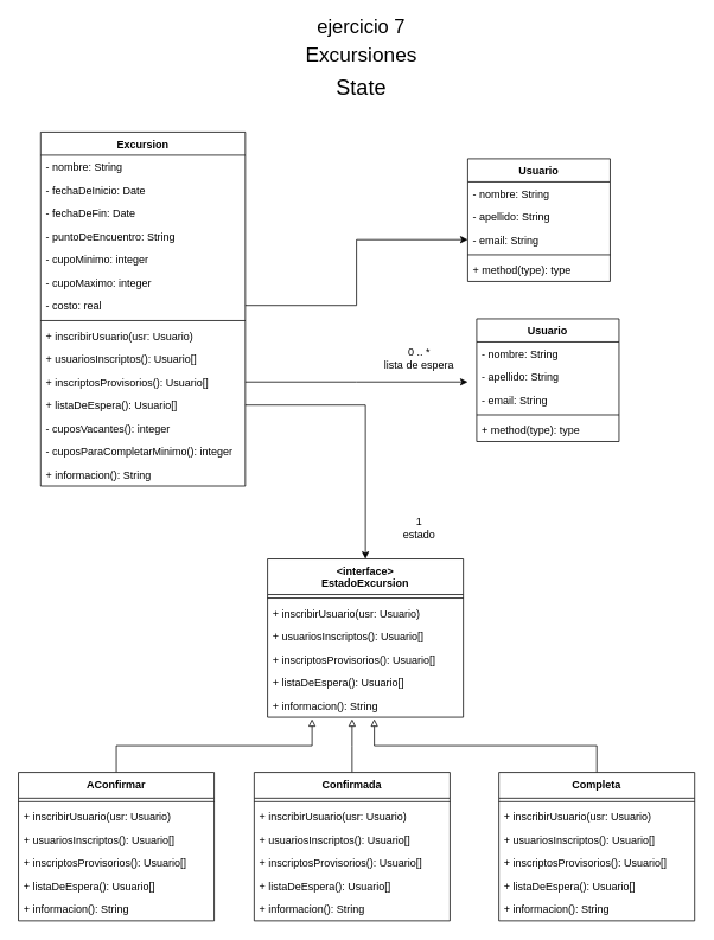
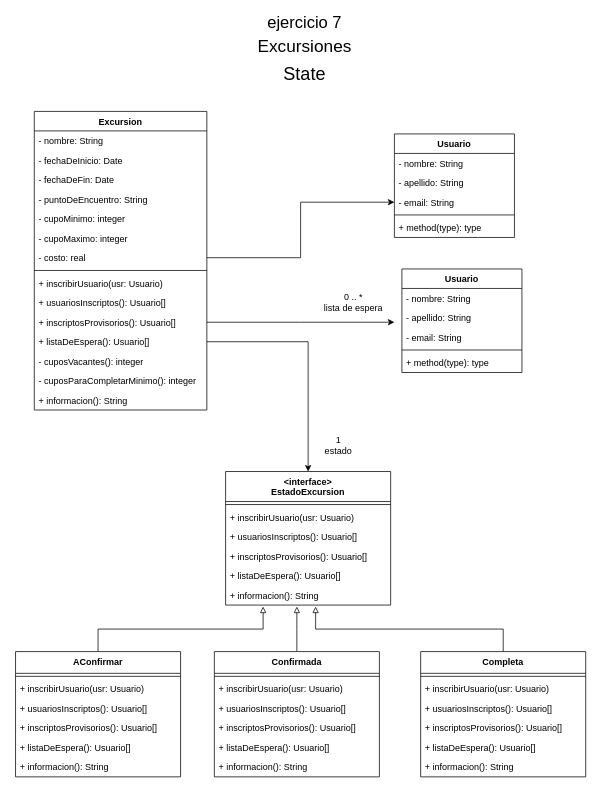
  <mxCell id="0" />
  <mxCell id="1" parent="0" />
  <mxCell id="2" value="Excursion" style="swimlane;fontStyle=1;align=center;verticalAlign=top;childLayout=stackLayout;horizontal=1;startSize=26;horizontalStack=0;resizeParent=1;resizeParentMax=0;resizeLast=0;collapsible=1;marginBottom=0;" vertex="1" parent="1"><mxGeometry x="45" y="148" width="230" height="398" as="geometry" /></mxCell>
  <mxCell id="3" value="- nombre: String" style="text;strokeColor=none;fillColor=none;align=left;verticalAlign=top;spacingLeft=4;spacingRight=4;overflow=hidden;rotatable=0;points=[[0,0.5],[1,0.5]];portConstraint=eastwest;" vertex="1" parent="2"><mxGeometry y="26" width="230" height="26" as="geometry" /></mxCell>
  <mxCell id="4" value="- fechaDeInicio: Date" style="text;strokeColor=none;fillColor=none;align=left;verticalAlign=top;spacingLeft=4;spacingRight=4;overflow=hidden;rotatable=0;points=[[0,0.5],[1,0.5]];portConstraint=eastwest;" vertex="1" parent="2"><mxGeometry y="52" width="230" height="26" as="geometry" /></mxCell>
  <mxCell id="5" value="- fechaDeFin: Date" style="text;strokeColor=none;fillColor=none;align=left;verticalAlign=top;spacingLeft=4;spacingRight=4;overflow=hidden;rotatable=0;points=[[0,0.5],[1,0.5]];portConstraint=eastwest;" vertex="1" parent="2"><mxGeometry y="78" width="230" height="26" as="geometry" /></mxCell>
  <mxCell id="6" value="- puntoDeEncuentro: String" style="text;strokeColor=none;fillColor=none;align=left;verticalAlign=top;spacingLeft=4;spacingRight=4;overflow=hidden;rotatable=0;points=[[0,0.5],[1,0.5]];portConstraint=eastwest;" vertex="1" parent="2"><mxGeometry y="104" width="230" height="26" as="geometry" /></mxCell>
  <mxCell id="7" value="- cupoMinimo: integer" style="text;strokeColor=none;fillColor=none;align=left;verticalAlign=top;spacingLeft=4;spacingRight=4;overflow=hidden;rotatable=0;points=[[0,0.5],[1,0.5]];portConstraint=eastwest;" vertex="1" parent="2"><mxGeometry y="130" width="230" height="26" as="geometry" /></mxCell>
  <mxCell id="8" value="- cupoMaximo: integer" style="text;strokeColor=none;fillColor=none;align=left;verticalAlign=top;spacingLeft=4;spacingRight=4;overflow=hidden;rotatable=0;points=[[0,0.5],[1,0.5]];portConstraint=eastwest;" vertex="1" parent="2"><mxGeometry y="156" width="230" height="26" as="geometry" /></mxCell>
  <mxCell id="9" value="- costo: real" style="text;strokeColor=none;fillColor=none;align=left;verticalAlign=top;spacingLeft=4;spacingRight=4;overflow=hidden;rotatable=0;points=[[0,0.5],[1,0.5]];portConstraint=eastwest;" vertex="1" parent="2"><mxGeometry y="182" width="230" height="26" as="geometry" /></mxCell>
  <mxCell id="10" value="" style="line;strokeWidth=1;fillColor=none;align=left;verticalAlign=middle;spacingTop=-1;spacingLeft=3;spacingRight=3;rotatable=0;labelPosition=right;points=[];portConstraint=eastwest;" vertex="1" parent="2"><mxGeometry y="208" width="230" height="8" as="geometry" /></mxCell>
  <mxCell id="11" value="+ inscribirUsuario(usr: Usuario)" style="text;strokeColor=none;fillColor=none;align=left;verticalAlign=top;spacingLeft=4;spacingRight=4;overflow=hidden;rotatable=0;points=[[0,0.5],[1,0.5]];portConstraint=eastwest;" vertex="1" parent="2"><mxGeometry y="216" width="230" height="26" as="geometry" /></mxCell>
  <mxCell id="12" value="+ usuariosInscriptos(): Usuario[]" style="text;strokeColor=none;fillColor=none;align=left;verticalAlign=top;spacingLeft=4;spacingRight=4;overflow=hidden;rotatable=0;points=[[0,0.5],[1,0.5]];portConstraint=eastwest;" vertex="1" parent="2"><mxGeometry y="242" width="230" height="26" as="geometry" /></mxCell>
  <mxCell id="13" value="+ inscriptosProvisorios(): Usuario[]" style="text;strokeColor=none;fillColor=none;align=left;verticalAlign=top;spacingLeft=4;spacingRight=4;overflow=hidden;rotatable=0;points=[[0,0.5],[1,0.5]];portConstraint=eastwest;" vertex="1" parent="2"><mxGeometry y="268" width="230" height="26" as="geometry" /></mxCell>
  <mxCell id="14" value="+ listaDeEspera(): Usuario[]" style="text;strokeColor=none;fillColor=none;align=left;verticalAlign=top;spacingLeft=4;spacingRight=4;overflow=hidden;rotatable=0;points=[[0,0.5],[1,0.5]];portConstraint=eastwest;" vertex="1" parent="2"><mxGeometry y="294" width="230" height="26" as="geometry" /></mxCell>
  <mxCell id="15" value="- cuposVacantes(): integer" style="text;strokeColor=none;fillColor=none;align=left;verticalAlign=top;spacingLeft=4;spacingRight=4;overflow=hidden;rotatable=0;points=[[0,0.5],[1,0.5]];portConstraint=eastwest;" vertex="1" parent="2"><mxGeometry y="320" width="230" height="26" as="geometry" /></mxCell>
  <mxCell id="16" value="- cuposParaCompletarMinimo(): integer" style="text;strokeColor=none;fillColor=none;align=left;verticalAlign=top;spacingLeft=4;spacingRight=4;overflow=hidden;rotatable=0;points=[[0,0.5],[1,0.5]];portConstraint=eastwest;" vertex="1" parent="2"><mxGeometry y="346" width="230" height="26" as="geometry" /></mxCell>
  <mxCell id="17" value="+ informacion(): String" style="text;strokeColor=none;fillColor=none;align=left;verticalAlign=top;spacingLeft=4;spacingRight=4;overflow=hidden;rotatable=0;points=[[0,0.5],[1,0.5]];portConstraint=eastwest;" vertex="1" parent="2"><mxGeometry y="372" width="230" height="26" as="geometry" /></mxCell>
  <mxCell id="18" value="Usuario" style="swimlane;fontStyle=1;align=center;verticalAlign=top;childLayout=stackLayout;horizontal=1;startSize=26;horizontalStack=0;resizeParent=1;resizeParentMax=0;resizeLast=0;collapsible=1;marginBottom=0;" vertex="1" parent="1"><mxGeometry x="525" y="178" width="160" height="138" as="geometry" /></mxCell>
  <mxCell id="19" value="- nombre: String" style="text;strokeColor=none;fillColor=none;align=left;verticalAlign=top;spacingLeft=4;spacingRight=4;overflow=hidden;rotatable=0;points=[[0,0.5],[1,0.5]];portConstraint=eastwest;" vertex="1" parent="18"><mxGeometry y="26" width="160" height="26" as="geometry" /></mxCell>
  <mxCell id="20" value="- apellido: String" style="text;strokeColor=none;fillColor=none;align=left;verticalAlign=top;spacingLeft=4;spacingRight=4;overflow=hidden;rotatable=0;points=[[0,0.5],[1,0.5]];portConstraint=eastwest;" vertex="1" parent="18"><mxGeometry y="52" width="160" height="26" as="geometry" /></mxCell>
  <mxCell id="21" value="- email: String" style="text;strokeColor=none;fillColor=none;align=left;verticalAlign=top;spacingLeft=4;spacingRight=4;overflow=hidden;rotatable=0;points=[[0,0.5],[1,0.5]];portConstraint=eastwest;" vertex="1" parent="18"><mxGeometry y="78" width="160" height="26" as="geometry" /></mxCell>
  <mxCell id="22" value="" style="line;strokeWidth=1;fillColor=none;align=left;verticalAlign=middle;spacingTop=-1;spacingLeft=3;spacingRight=3;rotatable=0;labelPosition=right;points=[];portConstraint=eastwest;" vertex="1" parent="18"><mxGeometry y="104" width="160" height="8" as="geometry" /></mxCell>
  <mxCell id="23" value="+ method(type): type" style="text;strokeColor=none;fillColor=none;align=left;verticalAlign=top;spacingLeft=4;spacingRight=4;overflow=hidden;rotatable=0;points=[[0,0.5],[1,0.5]];portConstraint=eastwest;" vertex="1" parent="18"><mxGeometry y="112" width="160" height="26" as="geometry" /></mxCell>
  <mxCell id="24" style="edgeStyle=orthogonalEdgeStyle;rounded=0;orthogonalLoop=1;jettySize=auto;html=1;" edge="1" parent="1" source="9" target="21"><mxGeometry relative="1" as="geometry" /></mxCell>
  <mxCell id="25" value="Usuario" style="swimlane;fontStyle=1;align=center;verticalAlign=top;childLayout=stackLayout;horizontal=1;startSize=26;horizontalStack=0;resizeParent=1;resizeParentMax=0;resizeLast=0;collapsible=1;marginBottom=0;" vertex="1" parent="1"><mxGeometry x="535" y="358" width="160" height="138" as="geometry" /></mxCell>
  <mxCell id="26" value="- nombre: String" style="text;strokeColor=none;fillColor=none;align=left;verticalAlign=top;spacingLeft=4;spacingRight=4;overflow=hidden;rotatable=0;points=[[0,0.5],[1,0.5]];portConstraint=eastwest;" vertex="1" parent="25"><mxGeometry y="26" width="160" height="26" as="geometry" /></mxCell>
  <mxCell id="27" value="- apellido: String" style="text;strokeColor=none;fillColor=none;align=left;verticalAlign=top;spacingLeft=4;spacingRight=4;overflow=hidden;rotatable=0;points=[[0,0.5],[1,0.5]];portConstraint=eastwest;" vertex="1" parent="25"><mxGeometry y="52" width="160" height="26" as="geometry" /></mxCell>
  <mxCell id="28" value="- email: String" style="text;strokeColor=none;fillColor=none;align=left;verticalAlign=top;spacingLeft=4;spacingRight=4;overflow=hidden;rotatable=0;points=[[0,0.5],[1,0.5]];portConstraint=eastwest;" vertex="1" parent="25"><mxGeometry y="78" width="160" height="26" as="geometry" /></mxCell>
  <mxCell id="29" value="" style="line;strokeWidth=1;fillColor=none;align=left;verticalAlign=middle;spacingTop=-1;spacingLeft=3;spacingRight=3;rotatable=0;labelPosition=right;points=[];portConstraint=eastwest;" vertex="1" parent="25"><mxGeometry y="104" width="160" height="8" as="geometry" /></mxCell>
  <mxCell id="30" value="+ method(type): type" style="text;strokeColor=none;fillColor=none;align=left;verticalAlign=top;spacingLeft=4;spacingRight=4;overflow=hidden;rotatable=0;points=[[0,0.5],[1,0.5]];portConstraint=eastwest;" vertex="1" parent="25"><mxGeometry y="112" width="160" height="26" as="geometry" /></mxCell>
  <mxCell id="31" style="edgeStyle=orthogonalEdgeStyle;rounded=0;orthogonalLoop=1;jettySize=auto;html=1;" edge="1" parent="1" source="13"><mxGeometry relative="1" as="geometry"><mxPoint x="525" y="429" as="targetPoint" /></mxGeometry></mxCell>
  <mxCell id="32" value="0 .. *&lt;br&gt;lista de espera" style="text;html=1;align=center;verticalAlign=middle;resizable=0;points=[];autosize=1;strokeColor=none;fillColor=none;" vertex="1" parent="1"><mxGeometry x="425" y="388" width="90" height="30" as="geometry" /></mxCell>
  <mxCell id="33" value="&lt;interface&gt;&#10;EstadoExcursion" style="swimlane;fontStyle=1;align=center;verticalAlign=top;childLayout=stackLayout;horizontal=1;startSize=40;horizontalStack=0;resizeParent=1;resizeParentMax=0;resizeLast=0;collapsible=1;marginBottom=0;" vertex="1" parent="1"><mxGeometry x="300" y="628" width="220" height="178" as="geometry" /></mxCell>
  <mxCell id="34" value="" style="line;strokeWidth=1;fillColor=none;align=left;verticalAlign=middle;spacingTop=-1;spacingLeft=3;spacingRight=3;rotatable=0;labelPosition=right;points=[];portConstraint=eastwest;" vertex="1" parent="33"><mxGeometry y="40" width="220" height="8" as="geometry" /></mxCell>
  <mxCell id="35" value="+ inscribirUsuario(usr: Usuario)" style="text;strokeColor=none;fillColor=none;align=left;verticalAlign=top;spacingLeft=4;spacingRight=4;overflow=hidden;rotatable=0;points=[[0,0.5],[1,0.5]];portConstraint=eastwest;" vertex="1" parent="33"><mxGeometry y="48" width="220" height="26" as="geometry" /></mxCell>
  <mxCell id="36" value="+ usuariosInscriptos(): Usuario[]" style="text;strokeColor=none;fillColor=none;align=left;verticalAlign=top;spacingLeft=4;spacingRight=4;overflow=hidden;rotatable=0;points=[[0,0.5],[1,0.5]];portConstraint=eastwest;" vertex="1" parent="33"><mxGeometry y="74" width="220" height="26" as="geometry" /></mxCell>
  <mxCell id="37" value="+ inscriptosProvisorios(): Usuario[]" style="text;strokeColor=none;fillColor=none;align=left;verticalAlign=top;spacingLeft=4;spacingRight=4;overflow=hidden;rotatable=0;points=[[0,0.5],[1,0.5]];portConstraint=eastwest;" vertex="1" parent="33"><mxGeometry y="100" width="220" height="26" as="geometry" /></mxCell>
  <mxCell id="38" value="+ listaDeEspera(): Usuario[]" style="text;strokeColor=none;fillColor=none;align=left;verticalAlign=top;spacingLeft=4;spacingRight=4;overflow=hidden;rotatable=0;points=[[0,0.5],[1,0.5]];portConstraint=eastwest;" vertex="1" parent="33"><mxGeometry y="126" width="220" height="26" as="geometry" /></mxCell>
  <mxCell id="39" value="+ informacion(): String" style="text;strokeColor=none;fillColor=none;align=left;verticalAlign=top;spacingLeft=4;spacingRight=4;overflow=hidden;rotatable=0;points=[[0,0.5],[1,0.5]];portConstraint=eastwest;" vertex="1" parent="33"><mxGeometry y="152" width="220" height="26" as="geometry" /></mxCell>
- <mxCell id="40" value="1&lt;br&gt;estado" style="text;html=1;align=center;verticalAlign=middle;resizable=0;points=[];autosize=1;strokeColor=none;fillColor=none;" vertex="1" parent="1"><mxGeometry x="445" y="578" width="50" height="30" as="geometry" /></mxCell>
+ <mxCell id="40" value="1&lt;br&gt;estado" style="text;html=1;align=center;verticalAlign=middle;resizable=0;points=[];autosize=1;strokeColor=none;fillColor=none;" vertex="1" parent="1"><mxGeometry x="425" y="578" width="50" height="30" as="geometry" /></mxCell>
  <mxCell id="41" style="edgeStyle=orthogonalEdgeStyle;rounded=0;orthogonalLoop=1;jettySize=auto;html=1;endArrow=block;endFill=0;" edge="1" parent="1" source="42"><mxGeometry relative="1" as="geometry"><mxPoint x="350" y="808" as="targetPoint" /><Array as="points"><mxPoint x="130" y="838" /><mxPoint x="350" y="838" /></Array></mxGeometry></mxCell>
  <mxCell id="42" value="AConfirmar" style="swimlane;fontStyle=1;align=center;verticalAlign=top;childLayout=stackLayout;horizontal=1;startSize=29;horizontalStack=0;resizeParent=1;resizeParentMax=0;resizeLast=0;collapsible=1;marginBottom=0;" vertex="1" parent="1"><mxGeometry x="20" y="868" width="220" height="167" as="geometry" /></mxCell>
  <mxCell id="43" value="" style="line;strokeWidth=1;fillColor=none;align=left;verticalAlign=middle;spacingTop=-1;spacingLeft=3;spacingRight=3;rotatable=0;labelPosition=right;points=[];portConstraint=eastwest;" vertex="1" parent="42"><mxGeometry y="29" width="220" height="8" as="geometry" /></mxCell>
  <mxCell id="44" value="+ inscribirUsuario(usr: Usuario)" style="text;strokeColor=none;fillColor=none;align=left;verticalAlign=top;spacingLeft=4;spacingRight=4;overflow=hidden;rotatable=0;points=[[0,0.5],[1,0.5]];portConstraint=eastwest;" vertex="1" parent="42"><mxGeometry y="37" width="220" height="26" as="geometry" /></mxCell>
  <mxCell id="45" value="+ usuariosInscriptos(): Usuario[]" style="text;strokeColor=none;fillColor=none;align=left;verticalAlign=top;spacingLeft=4;spacingRight=4;overflow=hidden;rotatable=0;points=[[0,0.5],[1,0.5]];portConstraint=eastwest;" vertex="1" parent="42"><mxGeometry y="63" width="220" height="26" as="geometry" /></mxCell>
  <mxCell id="46" value="+ inscriptosProvisorios(): Usuario[]" style="text;strokeColor=none;fillColor=none;align=left;verticalAlign=top;spacingLeft=4;spacingRight=4;overflow=hidden;rotatable=0;points=[[0,0.5],[1,0.5]];portConstraint=eastwest;" vertex="1" parent="42"><mxGeometry y="89" width="220" height="26" as="geometry" /></mxCell>
  <mxCell id="47" value="+ listaDeEspera(): Usuario[]" style="text;strokeColor=none;fillColor=none;align=left;verticalAlign=top;spacingLeft=4;spacingRight=4;overflow=hidden;rotatable=0;points=[[0,0.5],[1,0.5]];portConstraint=eastwest;" vertex="1" parent="42"><mxGeometry y="115" width="220" height="26" as="geometry" /></mxCell>
  <mxCell id="48" value="+ informacion(): String" style="text;strokeColor=none;fillColor=none;align=left;verticalAlign=top;spacingLeft=4;spacingRight=4;overflow=hidden;rotatable=0;points=[[0,0.5],[1,0.5]];portConstraint=eastwest;" vertex="1" parent="42"><mxGeometry y="141" width="220" height="26" as="geometry" /></mxCell>
  <mxCell id="49" style="edgeStyle=orthogonalEdgeStyle;rounded=0;orthogonalLoop=1;jettySize=auto;html=1;endArrow=block;endFill=0;" edge="1" parent="1" source="50"><mxGeometry relative="1" as="geometry"><mxPoint x="395" y="808" as="targetPoint" /></mxGeometry></mxCell>
  <mxCell id="50" value="Confirmada" style="swimlane;fontStyle=1;align=center;verticalAlign=top;childLayout=stackLayout;horizontal=1;startSize=29;horizontalStack=0;resizeParent=1;resizeParentMax=0;resizeLast=0;collapsible=1;marginBottom=0;" vertex="1" parent="1"><mxGeometry x="285" y="868" width="220" height="167" as="geometry" /></mxCell>
  <mxCell id="51" value="" style="line;strokeWidth=1;fillColor=none;align=left;verticalAlign=middle;spacingTop=-1;spacingLeft=3;spacingRight=3;rotatable=0;labelPosition=right;points=[];portConstraint=eastwest;" vertex="1" parent="50"><mxGeometry y="29" width="220" height="8" as="geometry" /></mxCell>
  <mxCell id="52" value="+ inscribirUsuario(usr: Usuario)" style="text;strokeColor=none;fillColor=none;align=left;verticalAlign=top;spacingLeft=4;spacingRight=4;overflow=hidden;rotatable=0;points=[[0,0.5],[1,0.5]];portConstraint=eastwest;" vertex="1" parent="50"><mxGeometry y="37" width="220" height="26" as="geometry" /></mxCell>
  <mxCell id="53" value="+ usuariosInscriptos(): Usuario[]" style="text;strokeColor=none;fillColor=none;align=left;verticalAlign=top;spacingLeft=4;spacingRight=4;overflow=hidden;rotatable=0;points=[[0,0.5],[1,0.5]];portConstraint=eastwest;" vertex="1" parent="50"><mxGeometry y="63" width="220" height="26" as="geometry" /></mxCell>
  <mxCell id="54" value="+ inscriptosProvisorios(): Usuario[]" style="text;strokeColor=none;fillColor=none;align=left;verticalAlign=top;spacingLeft=4;spacingRight=4;overflow=hidden;rotatable=0;points=[[0,0.5],[1,0.5]];portConstraint=eastwest;" vertex="1" parent="50"><mxGeometry y="89" width="220" height="26" as="geometry" /></mxCell>
  <mxCell id="55" value="+ listaDeEspera(): Usuario[]" style="text;strokeColor=none;fillColor=none;align=left;verticalAlign=top;spacingLeft=4;spacingRight=4;overflow=hidden;rotatable=0;points=[[0,0.5],[1,0.5]];portConstraint=eastwest;" vertex="1" parent="50"><mxGeometry y="115" width="220" height="26" as="geometry" /></mxCell>
  <mxCell id="56" value="+ informacion(): String" style="text;strokeColor=none;fillColor=none;align=left;verticalAlign=top;spacingLeft=4;spacingRight=4;overflow=hidden;rotatable=0;points=[[0,0.5],[1,0.5]];portConstraint=eastwest;" vertex="1" parent="50"><mxGeometry y="141" width="220" height="26" as="geometry" /></mxCell>
  <mxCell id="57" style="edgeStyle=orthogonalEdgeStyle;rounded=0;orthogonalLoop=1;jettySize=auto;html=1;endArrow=block;endFill=0;" edge="1" parent="1" source="58"><mxGeometry relative="1" as="geometry"><mxPoint x="420" y="808" as="targetPoint" /><Array as="points"><mxPoint x="670" y="838" /><mxPoint x="420" y="838" /></Array></mxGeometry></mxCell>
  <mxCell id="58" value="Completa" style="swimlane;fontStyle=1;align=center;verticalAlign=top;childLayout=stackLayout;horizontal=1;startSize=29;horizontalStack=0;resizeParent=1;resizeParentMax=0;resizeLast=0;collapsible=1;marginBottom=0;" vertex="1" parent="1"><mxGeometry x="560" y="868" width="220" height="167" as="geometry" /></mxCell>
  <mxCell id="59" value="" style="line;strokeWidth=1;fillColor=none;align=left;verticalAlign=middle;spacingTop=-1;spacingLeft=3;spacingRight=3;rotatable=0;labelPosition=right;points=[];portConstraint=eastwest;" vertex="1" parent="58"><mxGeometry y="29" width="220" height="8" as="geometry" /></mxCell>
  <mxCell id="60" value="+ inscribirUsuario(usr: Usuario)" style="text;strokeColor=none;fillColor=none;align=left;verticalAlign=top;spacingLeft=4;spacingRight=4;overflow=hidden;rotatable=0;points=[[0,0.5],[1,0.5]];portConstraint=eastwest;" vertex="1" parent="58"><mxGeometry y="37" width="220" height="26" as="geometry" /></mxCell>
  <mxCell id="61" value="+ usuariosInscriptos(): Usuario[]" style="text;strokeColor=none;fillColor=none;align=left;verticalAlign=top;spacingLeft=4;spacingRight=4;overflow=hidden;rotatable=0;points=[[0,0.5],[1,0.5]];portConstraint=eastwest;" vertex="1" parent="58"><mxGeometry y="63" width="220" height="26" as="geometry" /></mxCell>
  <mxCell id="62" value="+ inscriptosProvisorios(): Usuario[]" style="text;strokeColor=none;fillColor=none;align=left;verticalAlign=top;spacingLeft=4;spacingRight=4;overflow=hidden;rotatable=0;points=[[0,0.5],[1,0.5]];portConstraint=eastwest;" vertex="1" parent="58"><mxGeometry y="89" width="220" height="26" as="geometry" /></mxCell>
  <mxCell id="63" value="+ listaDeEspera(): Usuario[]" style="text;strokeColor=none;fillColor=none;align=left;verticalAlign=top;spacingLeft=4;spacingRight=4;overflow=hidden;rotatable=0;points=[[0,0.5],[1,0.5]];portConstraint=eastwest;" vertex="1" parent="58"><mxGeometry y="115" width="220" height="26" as="geometry" /></mxCell>
  <mxCell id="64" value="+ informacion(): String" style="text;strokeColor=none;fillColor=none;align=left;verticalAlign=top;spacingLeft=4;spacingRight=4;overflow=hidden;rotatable=0;points=[[0,0.5],[1,0.5]];portConstraint=eastwest;" vertex="1" parent="58"><mxGeometry y="141" width="220" height="26" as="geometry" /></mxCell>
  <mxCell id="65" style="edgeStyle=orthogonalEdgeStyle;rounded=0;orthogonalLoop=1;jettySize=auto;html=1;entryX=0.5;entryY=0;entryDx=0;entryDy=0;endArrow=classic;endFill=1;" edge="1" parent="1" source="14" target="33"><mxGeometry relative="1" as="geometry" /></mxCell>
  <mxCell id="66" value="&lt;font style=&quot;font-size: 22px;&quot;&gt;ejercicio 7&lt;/font&gt;" style="text;html=1;align=center;verticalAlign=middle;resizable=0;points=[];autosize=1;strokeColor=none;fillColor=none;" vertex="1" parent="1"><mxGeometry x="350" y="20" width="110" height="20" as="geometry" /></mxCell>
  <mxCell id="67" value="Excursiones" style="text;html=1;align=center;verticalAlign=middle;resizable=0;points=[];autosize=1;strokeColor=none;fillColor=none;strokeWidth=1;fontSize=23;" vertex="1" parent="1"><mxGeometry x="335" y="40" width="140" height="42" as="geometry" /></mxCell>
  <mxCell id="68" value="State" style="text;html=1;align=center;verticalAlign=middle;resizable=0;points=[];autosize=1;strokeColor=none;fillColor=none;fontSize=24;" vertex="1" parent="1"><mxGeometry x="363" y="77" width="84" height="42" as="geometry" /></mxCell>
